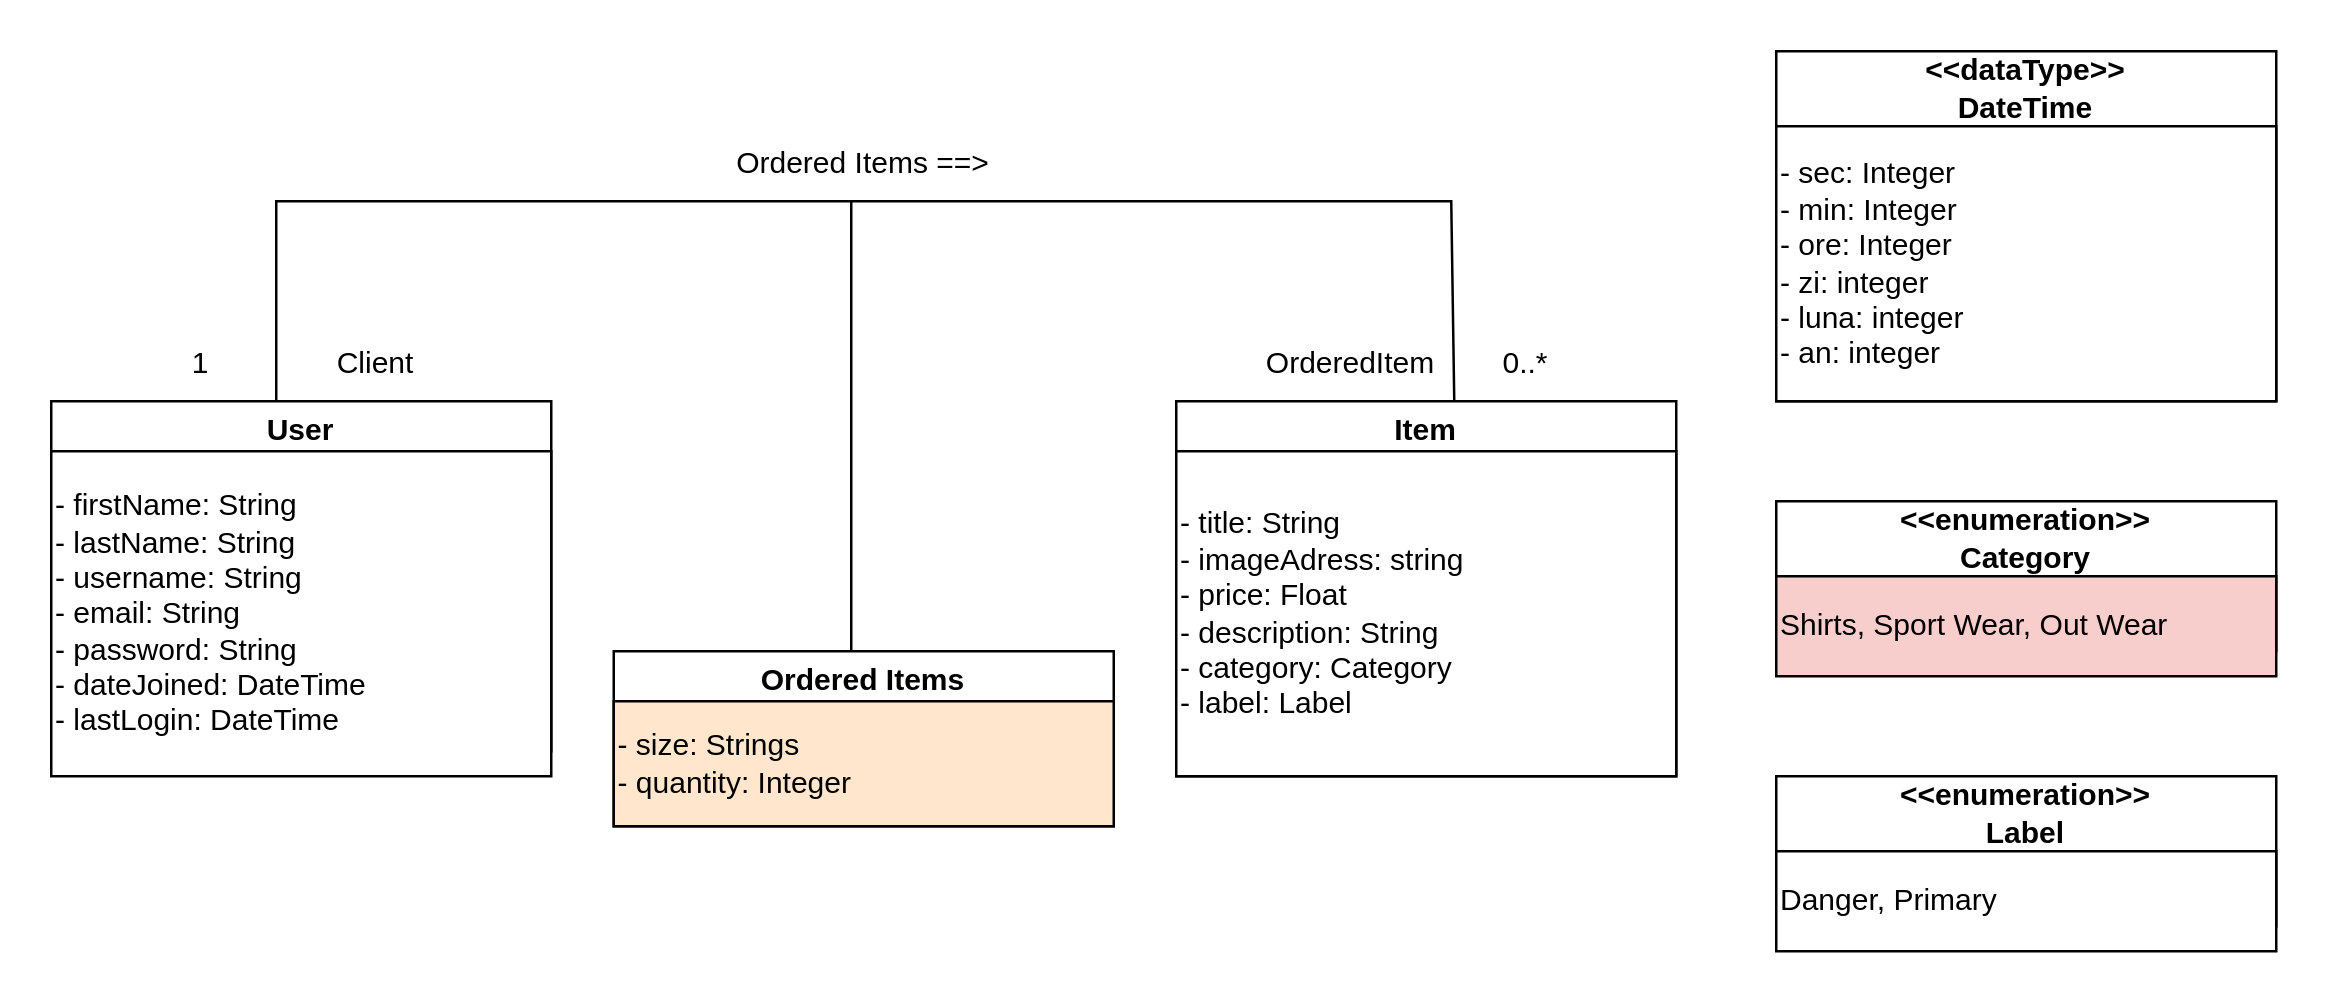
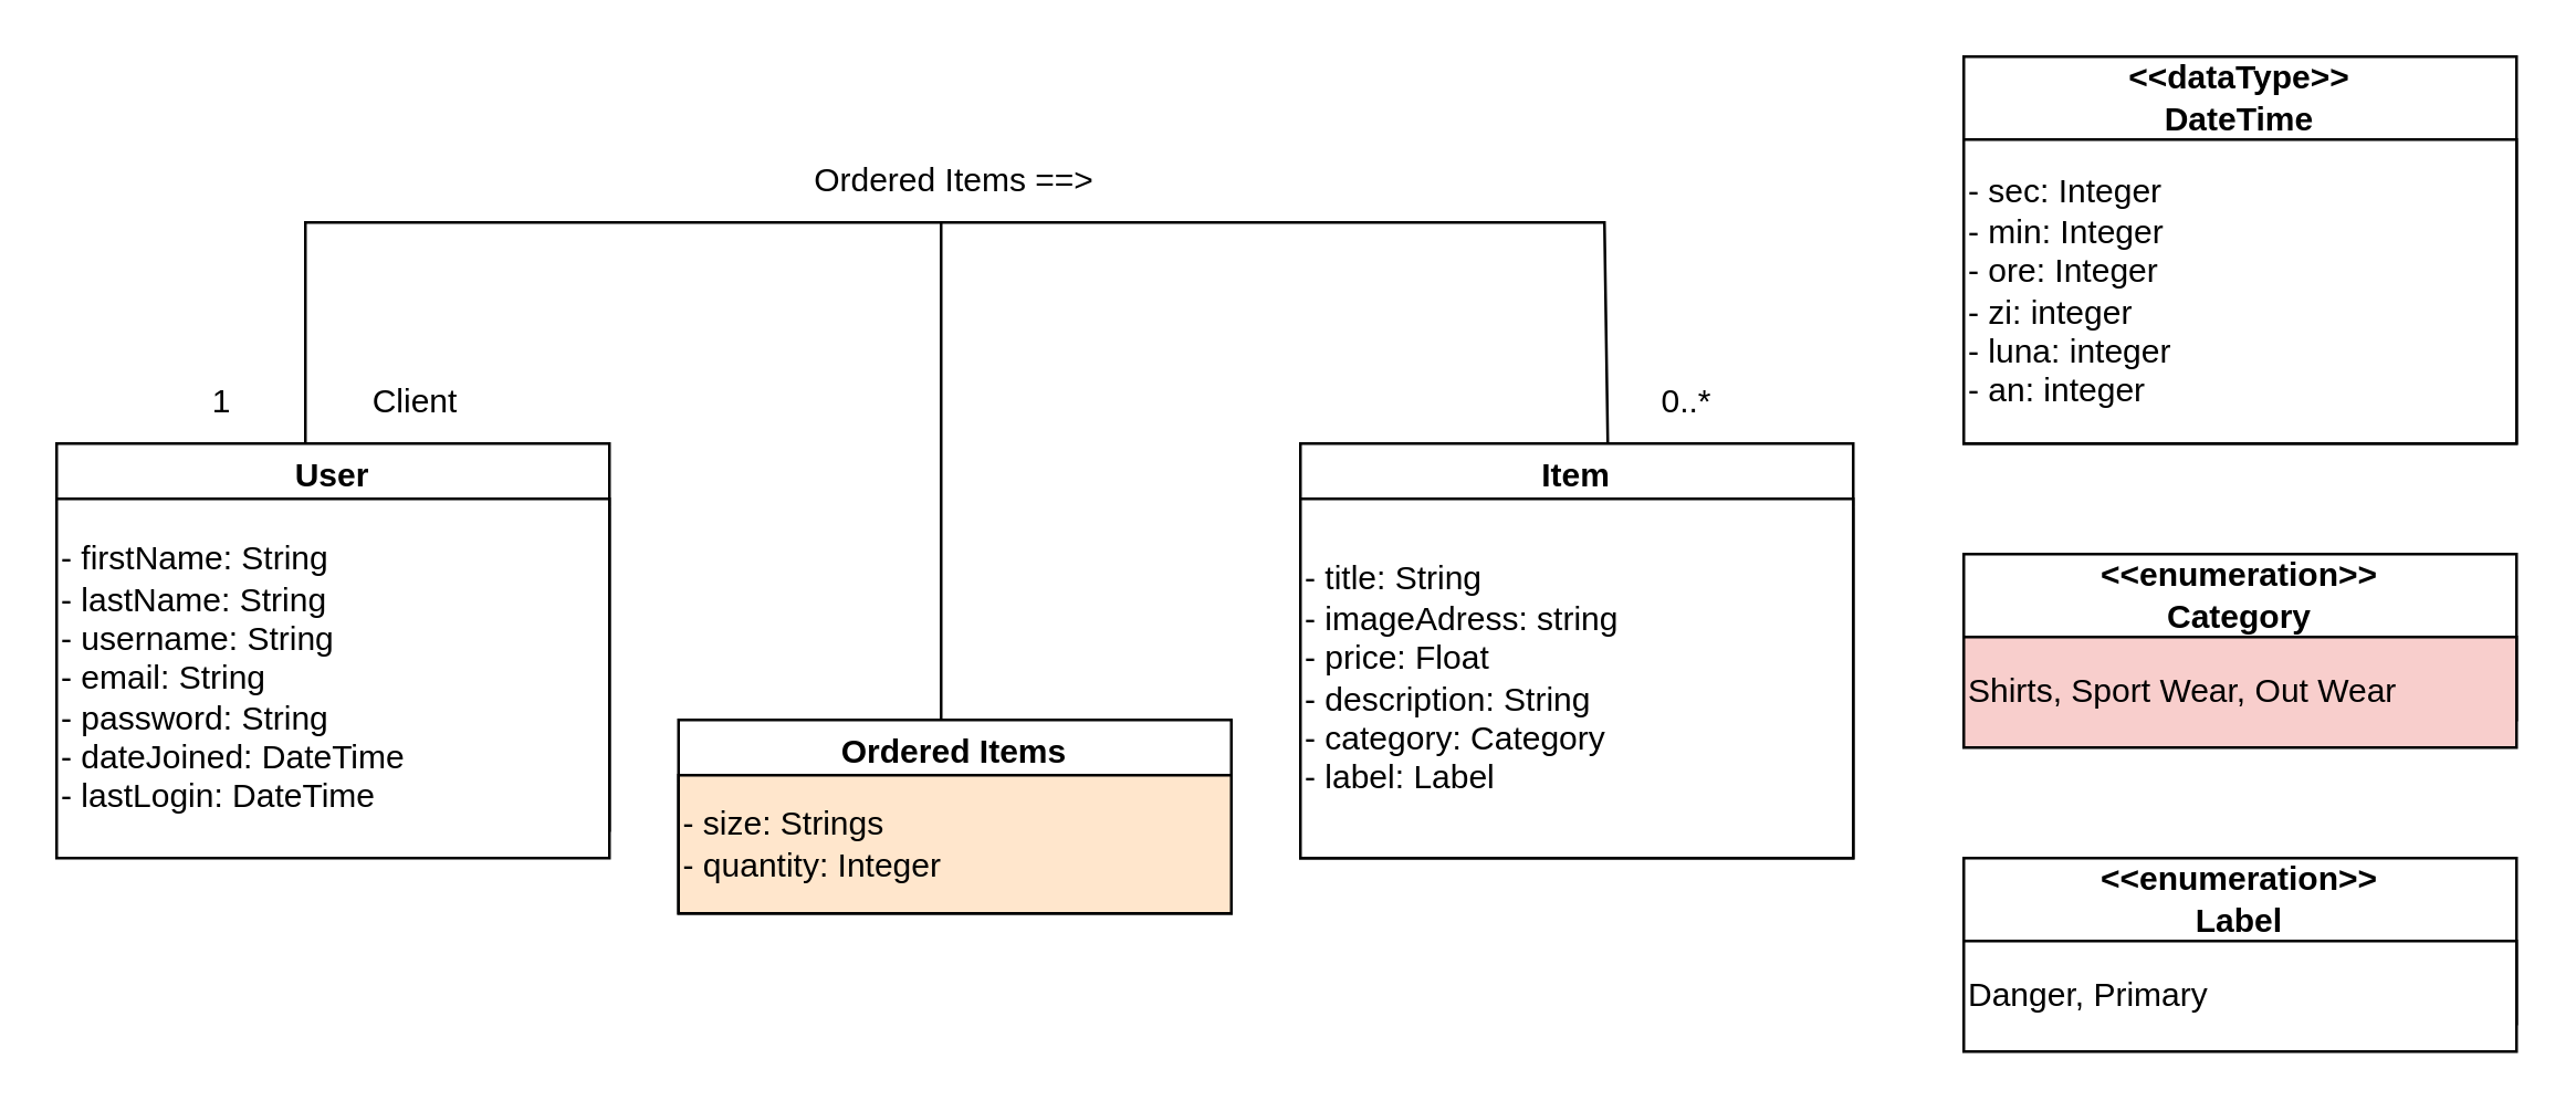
  <mxCell id="0" />
  <mxCell id="1" parent="0" />
  <mxCell id="2" value="User" style="swimlane;whiteSpace=wrap;html=1;" vertex="1" parent="1"><mxGeometry x="20" y="160" width="200" height="140" as="geometry" /></mxCell>
  <mxCell id="3" value="- firstName: String&lt;div&gt;- lastName: String&lt;/div&gt;&lt;div&gt;- username: String&lt;/div&gt;&lt;div&gt;- email: String&lt;/div&gt;&lt;div&gt;- password: String&lt;/div&gt;&lt;div&gt;- dateJoined: DateTime&lt;/div&gt;&lt;div&gt;- lastLogin: DateTime&lt;/div&gt;" style="rounded=0;whiteSpace=wrap;html=1;align=left;" vertex="1" parent="2"><mxGeometry y="20" width="200" height="130" as="geometry" /></mxCell>
  <mxCell id="4" value="&amp;lt;&amp;lt;dataType&amp;gt;&amp;gt;&lt;div&gt;DateTime&lt;/div&gt;" style="swimlane;whiteSpace=wrap;html=1;startSize=30;" vertex="1" parent="1"><mxGeometry x="710" y="20" width="200" height="140" as="geometry" /></mxCell>
  <mxCell id="5" value="- sec: Integer&lt;div&gt;- min: Integer&lt;/div&gt;&lt;div&gt;- ore: Integer&lt;/div&gt;&lt;div&gt;- zi: integer&lt;/div&gt;&lt;div&gt;- luna: integer&lt;/div&gt;&lt;div&gt;- an: integer&lt;/div&gt;" style="rounded=0;whiteSpace=wrap;html=1;align=left;" vertex="1" parent="4"><mxGeometry y="30" width="200" height="110" as="geometry" /></mxCell>
  <mxCell id="6" value="Item" style="swimlane;whiteSpace=wrap;html=1;" vertex="1" parent="1"><mxGeometry x="470" y="160" width="200" height="150" as="geometry" /></mxCell>
  <mxCell id="7" value="- title: String&lt;div&gt;- imageAdress: string&lt;/div&gt;&lt;div&gt;- price: Float&lt;/div&gt;&lt;div&gt;- description: String&lt;/div&gt;&lt;div&gt;- category: Category&lt;/div&gt;&lt;div&gt;- label: Label&lt;/div&gt;" style="rounded=0;whiteSpace=wrap;html=1;align=left;" vertex="1" parent="6"><mxGeometry y="20" width="200" height="130" as="geometry" /></mxCell>
  <mxCell id="8" value="&amp;lt;&amp;lt;enumeration&amp;gt;&amp;gt;&lt;div&gt;Category&lt;/div&gt;" style="swimlane;whiteSpace=wrap;html=1;startSize=30;" vertex="1" parent="1"><mxGeometry x="710" y="200" width="200" height="60" as="geometry" /></mxCell>
  <mxCell id="9" value="Shirts, Sport Wear, Out Wear" style="rounded=0;whiteSpace=wrap;html=1;align=left;fillColor=#f8cecc;" vertex="1" parent="8"><mxGeometry y="30" width="200" height="40" as="geometry" /></mxCell>
  <mxCell id="10" value="&amp;lt;&amp;lt;enumeration&amp;gt;&amp;gt;&lt;div&gt;Label&lt;/div&gt;" style="swimlane;whiteSpace=wrap;html=1;startSize=30;" vertex="1" parent="1"><mxGeometry x="710" y="310" width="200" height="60" as="geometry" /></mxCell>
  <mxCell id="11" value="Danger, Primary" style="rounded=0;whiteSpace=wrap;html=1;align=left;" vertex="1" parent="10"><mxGeometry y="30" width="200" height="40" as="geometry" /></mxCell>
  <mxCell id="12" value="" style="endArrow=none;html=1;rounded=0;entryX=0.556;entryY=-0.002;entryDx=0;entryDy=0;entryPerimeter=0;" edge="1" parent="1" target="6"><mxGeometry width="50" height="50" relative="1" as="geometry"><mxPoint x="110" y="160" as="sourcePoint" /><mxPoint x="580" y="150" as="targetPoint" /><Array as="points"><mxPoint x="110" y="80" /><mxPoint x="580" y="80" /></Array></mxGeometry></mxCell>
  <mxCell id="13" value="1" style="text;html=1;align=center;verticalAlign=middle;whiteSpace=wrap;rounded=0;" vertex="1" parent="1"><mxGeometry x="50" y="130" width="60" height="30" as="geometry" /></mxCell>
  <mxCell id="14" value="Client" style="text;html=1;align=center;verticalAlign=middle;whiteSpace=wrap;rounded=0;" vertex="1" parent="1"><mxGeometry x="120" y="130" width="60" height="30" as="geometry" /></mxCell>
- <mxCell id="15" value="OrderedItem" style="text;html=1;align=center;verticalAlign=middle;whiteSpace=wrap;rounded=0;" vertex="1" parent="1"><mxGeometry x="510" y="130" width="60" height="30" as="geometry" /></mxCell>
  <mxCell id="16" value="0..*" style="text;html=1;align=center;verticalAlign=middle;whiteSpace=wrap;rounded=0;" vertex="1" parent="1"><mxGeometry x="580" y="130" width="60" height="30" as="geometry" /></mxCell>
  <mxCell id="17" value="Ordered Items ==&amp;gt;" style="text;html=1;align=center;verticalAlign=middle;whiteSpace=wrap;rounded=0;" vertex="1" parent="1"><mxGeometry x="290" y="50" width="110" height="30" as="geometry" /></mxCell>
  <mxCell id="18" value="" style="endArrow=none;html=1;rounded=0;" edge="1" parent="1"><mxGeometry width="50" height="50" relative="1" as="geometry"><mxPoint x="340" y="260" as="sourcePoint" /><mxPoint x="340" y="80" as="targetPoint" /></mxGeometry></mxCell>
  <mxCell id="19" value="Ordered Items" style="swimlane;whiteSpace=wrap;html=1;" vertex="1" parent="1"><mxGeometry x="245" y="260" width="200" height="70" as="geometry" /></mxCell>
  <mxCell id="20" value="- size: Strings&lt;div&gt;- quantity: Integer&lt;/div&gt;" style="rounded=0;whiteSpace=wrap;html=1;align=left;fillColor=#ffe6cc;" vertex="1" parent="19"><mxGeometry y="20" width="200" height="50" as="geometry" /></mxCell>
